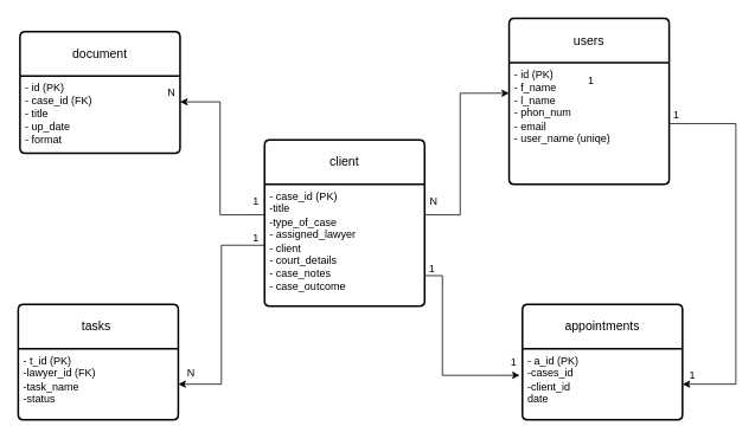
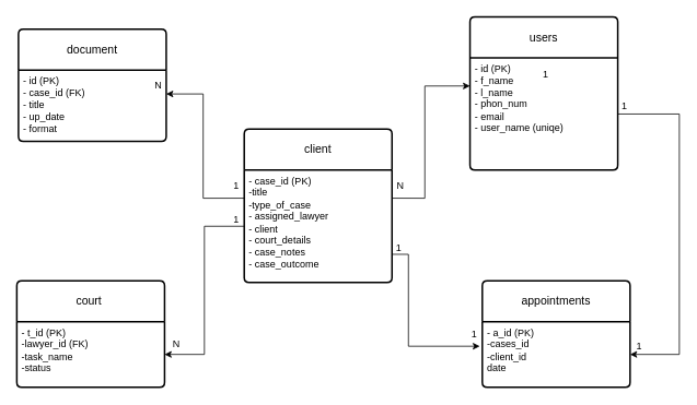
  <mxCell id="0" />
  <mxCell id="1" parent="0" />
  <mxCell id="2" value="client" style="swimlane;childLayout=stackLayout;horizontal=1;startSize=50;horizontalStack=0;rounded=1;fontSize=14;fontStyle=0;strokeWidth=2;resizeParent=0;resizeLast=1;shadow=0;dashed=0;align=center;arcSize=4;whiteSpace=wrap;html=1;" parent="1" vertex="1"><mxGeometry x="297" y="157" width="180" height="187" as="geometry" /></mxCell>
  <mxCell id="3" value="- case_id (PK)&lt;br&gt;-title&lt;div&gt;-type_of_case&lt;/div&gt;&lt;div&gt;- assigned_lawyer&lt;/div&gt;&lt;div&gt;- client&lt;/div&gt;&lt;div&gt;- court_details&lt;/div&gt;&lt;div&gt;- case_notes&lt;/div&gt;&lt;div&gt;- case_outcome&lt;/div&gt;" style="align=left;strokeColor=none;fillColor=none;spacingLeft=4;fontSize=12;verticalAlign=top;resizable=0;rotatable=0;part=1;html=1;" parent="2" vertex="1"><mxGeometry y="50" width="180" height="137" as="geometry" /></mxCell>
  <mxCell id="4" value="document" style="swimlane;childLayout=stackLayout;horizontal=1;startSize=50;horizontalStack=0;rounded=1;fontSize=14;fontStyle=0;strokeWidth=2;resizeParent=0;resizeLast=1;shadow=0;dashed=0;align=center;arcSize=4;whiteSpace=wrap;html=1;" parent="1" vertex="1"><mxGeometry x="22" y="35" width="180" height="137" as="geometry" /></mxCell>
  <mxCell id="5" value="- id (PK)&lt;br&gt;- case_id (FK)&lt;div&gt;- title&lt;/div&gt;&lt;div&gt;- up_date&lt;/div&gt;&lt;div&gt;- format&lt;/div&gt;" style="align=left;strokeColor=none;fillColor=none;spacingLeft=4;fontSize=12;verticalAlign=top;resizable=0;rotatable=0;part=1;html=1;" parent="4" vertex="1"><mxGeometry y="50" width="180" height="87" as="geometry" /></mxCell>
  <mxCell id="6" value="users" style="swimlane;childLayout=stackLayout;horizontal=1;startSize=50;horizontalStack=0;rounded=1;fontSize=14;fontStyle=0;strokeWidth=2;resizeParent=0;resizeLast=1;shadow=0;dashed=0;align=center;arcSize=4;whiteSpace=wrap;html=1;" parent="1" vertex="1"><mxGeometry x="572" y="20" width="180" height="187" as="geometry" /></mxCell>
  <mxCell id="7" value="- id (PK)&lt;div&gt;- f_name&lt;/div&gt;&lt;div&gt;- l_name&lt;/div&gt;&lt;div&gt;- phon_num&lt;/div&gt;&lt;div&gt;- email&lt;/div&gt;&lt;div&gt;- user_name (uniqe)&lt;/div&gt;" style="align=left;strokeColor=none;fillColor=none;spacingLeft=4;fontSize=12;verticalAlign=top;resizable=0;rotatable=0;part=1;html=1;" parent="6" vertex="1"><mxGeometry y="50" width="180" height="137" as="geometry" /></mxCell>
  <mxCell id="8" style="edgeStyle=orthogonalEdgeStyle;rounded=0;orthogonalLoop=1;jettySize=auto;html=1;exitX=0;exitY=0.25;exitDx=0;exitDy=0;" parent="1" source="3" target="5" edge="1"><mxGeometry relative="1" as="geometry"><Array as="points"><mxPoint x="247" y="241" /><mxPoint x="247" y="114" /></Array></mxGeometry></mxCell>
  <mxCell id="9" value="1" style="text;html=1;align=center;verticalAlign=middle;resizable=0;points=[];autosize=1;strokeColor=none;fillColor=none;" parent="1" vertex="1"><mxGeometry x="272" y="212" width="30" height="30" as="geometry" /></mxCell>
  <mxCell id="10" value="N" style="text;html=1;align=center;verticalAlign=middle;resizable=0;points=[];autosize=1;strokeColor=none;fillColor=none;" parent="1" vertex="1"><mxGeometry x="177" y="88.5" width="30" height="30" as="geometry" /></mxCell>
  <mxCell id="11" style="edgeStyle=orthogonalEdgeStyle;rounded=0;orthogonalLoop=1;jettySize=auto;html=1;exitX=1;exitY=0.25;exitDx=0;exitDy=0;entryX=0;entryY=0.25;entryDx=0;entryDy=0;" parent="1" source="3" target="7" edge="1"><mxGeometry relative="1" as="geometry"><Array as="points"><mxPoint x="517" y="241" /><mxPoint x="517" y="104" /></Array></mxGeometry></mxCell>
  <mxCell id="12" value="1" style="text;html=1;align=center;verticalAlign=middle;resizable=0;points=[];autosize=1;strokeColor=none;fillColor=none;" parent="1" vertex="1"><mxGeometry x="649" y="76" width="30" height="30" as="geometry" /></mxCell>
  <mxCell id="13" value="N" style="text;html=1;align=center;verticalAlign=middle;resizable=0;points=[];autosize=1;strokeColor=none;fillColor=none;" parent="1" vertex="1"><mxGeometry x="472" y="212" width="30" height="30" as="geometry" /></mxCell>
  <mxCell id="14" value="appointments" style="swimlane;childLayout=stackLayout;horizontal=1;startSize=50;horizontalStack=0;rounded=1;fontSize=14;fontStyle=0;strokeWidth=2;resizeParent=0;resizeLast=1;shadow=0;dashed=0;align=center;arcSize=4;whiteSpace=wrap;html=1;" vertex="1" parent="1"><mxGeometry x="587" y="342" width="180" height="130" as="geometry" /></mxCell>
  <mxCell id="15" value="- a_id (PK)&lt;br&gt;-cases_id&lt;div&gt;-client_id&lt;/div&gt;&lt;div&gt;date&lt;/div&gt;" style="align=left;strokeColor=none;fillColor=none;spacingLeft=4;fontSize=12;verticalAlign=top;resizable=0;rotatable=0;part=1;html=1;" vertex="1" parent="14"><mxGeometry y="50" width="180" height="80" as="geometry" /></mxCell>
- <mxCell id="16" value="tasks&amp;nbsp;" style="swimlane;childLayout=stackLayout;horizontal=1;startSize=50;horizontalStack=0;rounded=1;fontSize=14;fontStyle=0;strokeWidth=2;resizeParent=0;resizeLast=1;shadow=0;dashed=0;align=center;arcSize=4;whiteSpace=wrap;html=1;" vertex="1" parent="1"><mxGeometry x="20" y="342" width="180" height="130" as="geometry" /></mxCell>
+ <mxCell id="16" value="court&amp;nbsp;" style="swimlane;childLayout=stackLayout;horizontal=1;startSize=50;horizontalStack=0;rounded=1;fontSize=14;fontStyle=0;strokeWidth=2;resizeParent=0;resizeLast=1;shadow=0;dashed=0;align=center;arcSize=4;whiteSpace=wrap;html=1;" vertex="1" parent="1"><mxGeometry x="20" y="342" width="180" height="130" as="geometry" /></mxCell>
  <mxCell id="17" value="- t_id (PK)&lt;br&gt;-lawyer_id (FK)&lt;div&gt;-task_name&lt;/div&gt;&lt;div&gt;-status&lt;/div&gt;" style="align=left;strokeColor=none;fillColor=none;spacingLeft=4;fontSize=12;verticalAlign=top;resizable=0;rotatable=0;part=1;html=1;" vertex="1" parent="16"><mxGeometry y="50" width="180" height="80" as="geometry" /></mxCell>
  <mxCell id="18" style="edgeStyle=orthogonalEdgeStyle;rounded=0;orthogonalLoop=1;jettySize=auto;html=1;exitX=0;exitY=0.5;exitDx=0;exitDy=0;entryX=1;entryY=0.5;entryDx=0;entryDy=0;" edge="1" parent="1" source="3" target="17"><mxGeometry relative="1" as="geometry" /></mxCell>
  <mxCell id="19" value="1" style="text;html=1;align=center;verticalAlign=middle;resizable=0;points=[];autosize=1;strokeColor=none;fillColor=none;" vertex="1" parent="1"><mxGeometry x="272" y="252" width="30" height="30" as="geometry" /></mxCell>
  <mxCell id="20" value="N" style="text;html=1;align=center;verticalAlign=middle;resizable=0;points=[];autosize=1;strokeColor=none;fillColor=none;" vertex="1" parent="1"><mxGeometry x="199" y="405" width="30" height="30" as="geometry" /></mxCell>
  <mxCell id="21" style="edgeStyle=orthogonalEdgeStyle;rounded=0;orthogonalLoop=1;jettySize=auto;html=1;exitX=1;exitY=0.5;exitDx=0;exitDy=0;entryX=1;entryY=0.5;entryDx=0;entryDy=0;" edge="1" parent="1" source="7" target="15"><mxGeometry relative="1" as="geometry"><Array as="points"><mxPoint x="827" y="139" /><mxPoint x="827" y="432" /></Array></mxGeometry></mxCell>
  <mxCell id="22" style="edgeStyle=orthogonalEdgeStyle;rounded=0;orthogonalLoop=1;jettySize=auto;html=1;exitX=1;exitY=0.75;exitDx=0;exitDy=0;entryX=-0.017;entryY=0.375;entryDx=0;entryDy=0;entryPerimeter=0;" edge="1" parent="1" source="3" target="15"><mxGeometry relative="1" as="geometry"><Array as="points"><mxPoint x="497" y="310" /><mxPoint x="497" y="422" /></Array></mxGeometry></mxCell>
  <mxCell id="23" value="1" style="text;html=1;align=center;verticalAlign=middle;resizable=0;points=[];autosize=1;strokeColor=none;fillColor=none;" vertex="1" parent="1"><mxGeometry x="562" y="392" width="30" height="30" as="geometry" /></mxCell>
  <mxCell id="24" value="1" style="text;html=1;align=center;verticalAlign=middle;resizable=0;points=[];autosize=1;strokeColor=none;fillColor=none;" vertex="1" parent="1"><mxGeometry x="470" y="287" width="30" height="30" as="geometry" /></mxCell>
  <mxCell id="25" value="1" style="text;html=1;align=center;verticalAlign=middle;resizable=0;points=[];autosize=1;strokeColor=none;fillColor=none;" vertex="1" parent="1"><mxGeometry x="745" y="114" width="30" height="30" as="geometry" /></mxCell>
  <mxCell id="26" value="1" style="text;html=1;align=center;verticalAlign=middle;resizable=0;points=[];autosize=1;strokeColor=none;fillColor=none;" vertex="1" parent="1"><mxGeometry x="763" y="407" width="30" height="30" as="geometry" /></mxCell>
